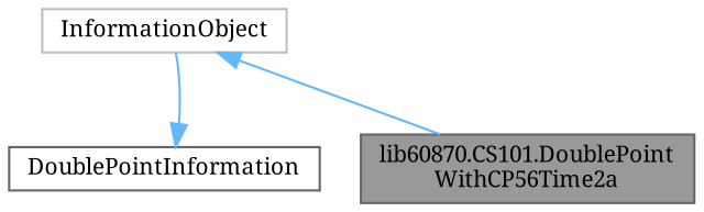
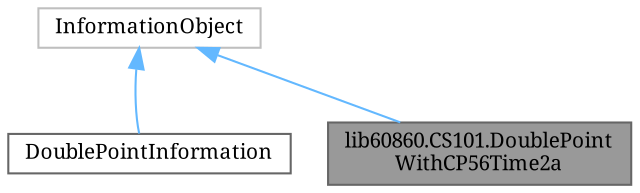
  digraph {
    fontname="Noto Serif"
    node [color=gray40 fillcolor=white fontname="Noto Serif" fontsize=10 shape=box style=filled]
    edge [color=steelblue1 dir=back fontname="Noto Serif" fontsize=10 labelfontname=Helvetica labelfontsize=10 style=solid]
-   n1 [fillcolor=grey60 fontcolor=black height=0.2 label="lib60870.CS101.DoublePoint\lWithCP56Time2a" width=0.4]
+   n1 [fillcolor=grey60 fontcolor=black height=0.2 label="lib60860.CS101.DoublePoint\lWithCP56Time2a" width=0.4]
    n2 [height=0.2 label=DoublePointInformation width=0.4]
    n3 [color=grey75 height=0.2 label=InformationObject width=0.4]
    n3 -> n1
-   n2 -> n3
+   n3 -> n2
  }
